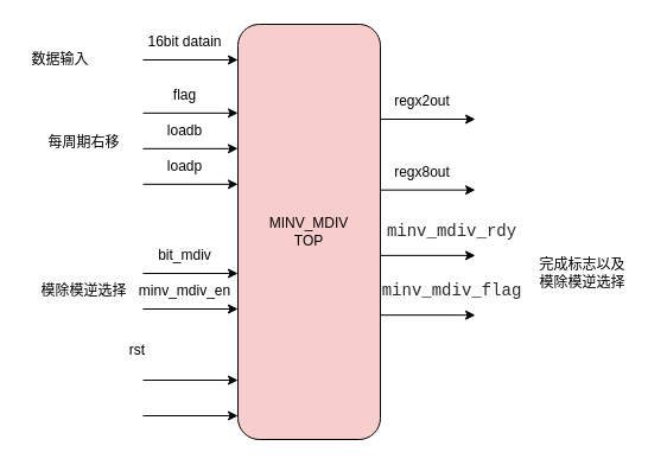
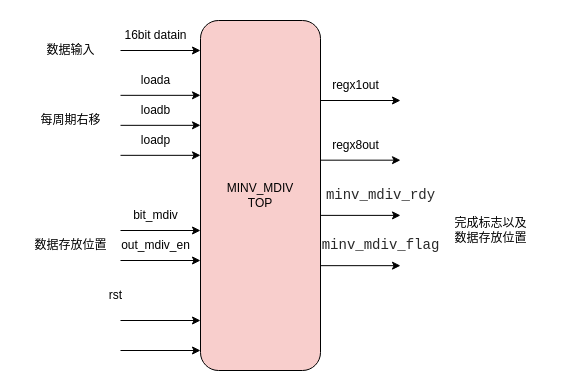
  <mxCell id="0" />
  <mxCell id="1" parent="0" />
  <mxCell id="2" value="MINV_MDIV&lt;br&gt;TOP" style="rounded=1;whiteSpace=wrap;html=1;fillColor=#f8cecc;" vertex="1" parent="1"><mxGeometry x="200" y="20" width="120" height="350" as="geometry" /></mxCell>
  <mxCell id="3" value="" style="endArrow=classic;html=1;" edge="1" parent="1"><mxGeometry width="50" height="50" relative="1" as="geometry"><mxPoint x="120" y="50" as="sourcePoint" /><mxPoint x="200" y="50" as="targetPoint" /></mxGeometry></mxCell>
  <mxCell id="4" value="16bit datain" style="text;html=1;align=center;verticalAlign=middle;resizable=0;points=[];autosize=1;strokeColor=none;fillColor=none;" vertex="1" parent="1"><mxGeometry x="110" y="20" width="90" height="30" as="geometry" /></mxCell>
  <mxCell id="5" value="" style="endArrow=classic;html=1;" edge="1" parent="1"><mxGeometry width="50" height="50" relative="1" as="geometry"><mxPoint x="120" y="94.84" as="sourcePoint" /><mxPoint x="200" y="94.84" as="targetPoint" /></mxGeometry></mxCell>
- <mxCell id="6" value="flag" style="text;html=1;align=center;verticalAlign=middle;resizable=0;points=[];autosize=1;strokeColor=none;fillColor=none;" vertex="1" parent="1"><mxGeometry x="130" y="64.84" width="50" height="30" as="geometry" /></mxCell>
+ <mxCell id="6" value="loada" style="text;html=1;align=center;verticalAlign=middle;resizable=0;points=[];autosize=1;strokeColor=none;fillColor=none;" vertex="1" parent="1"><mxGeometry x="130" y="64.84" width="50" height="30" as="geometry" /></mxCell>
  <mxCell id="7" value="" style="endArrow=classic;html=1;" edge="1" parent="1"><mxGeometry width="50" height="50" relative="1" as="geometry"><mxPoint x="120" y="124.84" as="sourcePoint" /><mxPoint x="200" y="124.84" as="targetPoint" /></mxGeometry></mxCell>
  <mxCell id="8" value="loadb" style="text;html=1;align=center;verticalAlign=middle;resizable=0;points=[];autosize=1;strokeColor=none;fillColor=none;" vertex="1" parent="1"><mxGeometry x="130" y="94.84" width="50" height="30" as="geometry" /></mxCell>
  <mxCell id="9" value="" style="endArrow=classic;html=1;" edge="1" parent="1"><mxGeometry width="50" height="50" relative="1" as="geometry"><mxPoint x="120" y="154.84" as="sourcePoint" /><mxPoint x="200" y="154.84" as="targetPoint" /></mxGeometry></mxCell>
  <mxCell id="10" value="loadp" style="text;html=1;align=center;verticalAlign=middle;resizable=0;points=[];autosize=1;strokeColor=none;fillColor=none;" vertex="1" parent="1"><mxGeometry x="130" y="124.84" width="50" height="30" as="geometry" /></mxCell>
  <mxCell id="11" value="" style="endArrow=classic;html=1;" edge="1" parent="1"><mxGeometry width="50" height="50" relative="1" as="geometry"><mxPoint x="320" y="100" as="sourcePoint" /><mxPoint x="400" y="100" as="targetPoint" /></mxGeometry></mxCell>
  <mxCell id="12" value="" style="endArrow=classic;html=1;" edge="1" parent="1"><mxGeometry width="50" height="50" relative="1" as="geometry"><mxPoint x="320" y="159.68" as="sourcePoint" /><mxPoint x="400" y="159.68" as="targetPoint" /></mxGeometry></mxCell>
- <mxCell id="13" value="regx2out" style="text;html=1;align=center;verticalAlign=middle;resizable=0;points=[];autosize=1;strokeColor=none;fillColor=none;" vertex="1" parent="1"><mxGeometry x="320" y="70" width="70" height="30" as="geometry" /></mxCell>
+ <mxCell id="13" value="regx1out" style="text;html=1;align=center;verticalAlign=middle;resizable=0;points=[];autosize=1;strokeColor=none;fillColor=none;" vertex="1" parent="1"><mxGeometry x="320" y="70" width="70" height="30" as="geometry" /></mxCell>
  <mxCell id="14" value="regx8out" style="text;html=1;align=center;verticalAlign=middle;resizable=0;points=[];autosize=1;strokeColor=none;fillColor=none;" vertex="1" parent="1"><mxGeometry x="320" y="130" width="70" height="30" as="geometry" /></mxCell>
  <mxCell id="15" value="" style="endArrow=classic;html=1;" edge="1" parent="1"><mxGeometry width="50" height="50" relative="1" as="geometry"><mxPoint x="120" y="230" as="sourcePoint" /><mxPoint x="200" y="230" as="targetPoint" /></mxGeometry></mxCell>
  <mxCell id="16" value="" style="endArrow=classic;html=1;" edge="1" parent="1"><mxGeometry width="50" height="50" relative="1" as="geometry"><mxPoint x="120" y="260" as="sourcePoint" /><mxPoint x="200" y="260" as="targetPoint" /></mxGeometry></mxCell>
  <mxCell id="17" value="bit_mdiv" style="text;html=1;align=center;verticalAlign=middle;resizable=0;points=[];autosize=1;strokeColor=none;fillColor=none;" vertex="1" parent="1"><mxGeometry x="115" y="200" width="80" height="30" as="geometry" /></mxCell>
- <mxCell id="18" value="数据输入" style="text;html=1;align=center;verticalAlign=middle;resizable=0;points=[];autosize=1;strokeColor=none;fillColor=none;" vertex="1" parent="1"><mxGeometry x="15" y="35" width="70" height="30" as="geometry" /></mxCell>
+ <mxCell id="18" value="数据输入" style="text;html=1;align=center;verticalAlign=middle;resizable=0;points=[];autosize=1;strokeColor=none;fillColor=none;" vertex="1" parent="1"><mxGeometry x="35" y="35" width="70" height="30" as="geometry" /></mxCell>
  <mxCell id="19" value="每周期右移" style="text;html=1;align=center;verticalAlign=middle;resizable=0;points=[];autosize=1;strokeColor=none;fillColor=none;" vertex="1" parent="1"><mxGeometry x="20" y="105" width="100" height="30" as="geometry" /></mxCell>
- <mxCell id="20" value="模除模逆选择" style="text;html=1;align=center;verticalAlign=middle;resizable=0;points=[];autosize=1;strokeColor=none;fillColor=none;" vertex="1" parent="1"><mxGeometry x="20" y="230" width="100" height="30" as="geometry" /></mxCell>
- <mxCell id="21" value="minv_mdiv_en" style="text;html=1;align=center;verticalAlign=middle;resizable=0;points=[];autosize=1;strokeColor=none;fillColor=none;" vertex="1" parent="1"><mxGeometry x="105" y="230" width="100" height="30" as="geometry" /></mxCell>
+ <mxCell id="20" value="数据存放位置" style="text;html=1;align=center;verticalAlign=middle;resizable=0;points=[];autosize=1;strokeColor=none;fillColor=none;" vertex="1" parent="1"><mxGeometry x="20" y="230" width="100" height="30" as="geometry" /></mxCell>
+ <mxCell id="21" value="out_mdiv_en" style="text;html=1;align=center;verticalAlign=middle;resizable=0;points=[];autosize=1;strokeColor=none;fillColor=none;" vertex="1" parent="1"><mxGeometry x="105" y="230" width="100" height="30" as="geometry" /></mxCell>
  <mxCell id="22" value="" style="endArrow=classic;html=1;" edge="1" parent="1"><mxGeometry width="50" height="50" relative="1" as="geometry"><mxPoint x="120" y="320" as="sourcePoint" /><mxPoint x="200" y="320" as="targetPoint" /></mxGeometry></mxCell>
  <mxCell id="23" value="" style="endArrow=classic;html=1;" edge="1" parent="1"><mxGeometry width="50" height="50" relative="1" as="geometry"><mxPoint x="120" y="350" as="sourcePoint" /><mxPoint x="200" y="350" as="targetPoint" /></mxGeometry></mxCell>
  <mxCell id="24" value="rst" style="text;html=1;align=center;verticalAlign=middle;resizable=0;points=[];autosize=1;strokeColor=none;fillColor=none;" vertex="1" parent="1"><mxGeometry x="95" y="280" width="40" height="30" as="geometry" /></mxCell>
  <mxCell id="25" value="&lt;div style=&quot;color: rgb(41, 41, 41); background-color: rgb(255, 255, 255); font-family: Consolas, &amp;quot;Courier New&amp;quot;, monospace; font-size: 14px; line-height: 19px;&quot;&gt;minv_mdiv_rdy&lt;/div&gt;" style="text;html=1;align=center;verticalAlign=middle;resizable=0;points=[];autosize=1;strokeColor=none;fillColor=none;" vertex="1" parent="1"><mxGeometry x="320" y="180" width="120" height="30" as="geometry" /></mxCell>
  <mxCell id="26" value="" style="endArrow=classic;html=1;" edge="1" parent="1"><mxGeometry width="50" height="50" relative="1" as="geometry"><mxPoint x="320" y="214.88" as="sourcePoint" /><mxPoint x="400" y="214.88" as="targetPoint" /></mxGeometry></mxCell>
  <mxCell id="27" value="" style="endArrow=classic;html=1;" edge="1" parent="1"><mxGeometry width="50" height="50" relative="1" as="geometry"><mxPoint x="320" y="265.16" as="sourcePoint" /><mxPoint x="400" y="265.16" as="targetPoint" /></mxGeometry></mxCell>
  <mxCell id="28" value="&lt;div style=&quot;color: rgb(41, 41, 41); background-color: rgb(255, 255, 255); font-family: Consolas, &amp;quot;Courier New&amp;quot;, monospace; font-size: 14px; line-height: 19px;&quot;&gt;minv_mdiv_flag&lt;/div&gt;" style="text;html=1;align=center;verticalAlign=middle;resizable=0;points=[];autosize=1;strokeColor=none;fillColor=none;" vertex="1" parent="1"><mxGeometry x="315" y="230" width="130" height="30" as="geometry" /></mxCell>
- <mxCell id="29" value="完成标志以及&lt;br&gt;模除模逆选择" style="text;html=1;align=center;verticalAlign=middle;resizable=0;points=[];autosize=1;strokeColor=none;fillColor=none;" vertex="1" parent="1"><mxGeometry x="440" y="210" width="100" height="40" as="geometry" /></mxCell>
+ <mxCell id="29" value="完成标志以及&lt;br&gt;数据存放位置" style="text;html=1;align=center;verticalAlign=middle;resizable=0;points=[];autosize=1;strokeColor=none;fillColor=none;" vertex="1" parent="1"><mxGeometry x="440" y="210" width="100" height="40" as="geometry" /></mxCell>
